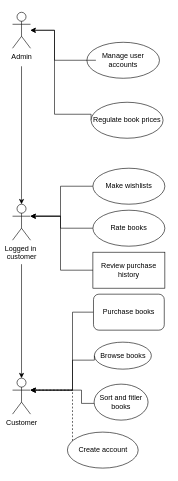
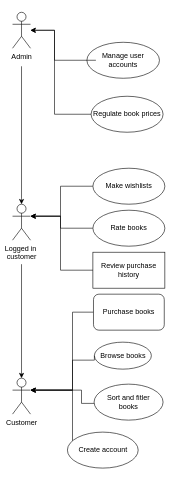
  <mxCell id="0" />
  <mxCell id="1" parent="0" />
  <mxCell id="2" value="Admin" style="shape=umlActor;verticalLabelPosition=bottom;verticalAlign=top;html=1;outlineConnect=0;" parent="1" vertex="1"><mxGeometry x="20" y="20" width="30" height="60" as="geometry" /></mxCell>
  <mxCell id="3" value="Logged in&amp;nbsp;&lt;div&gt;customer&lt;/div&gt;" style="shape=umlActor;verticalLabelPosition=bottom;verticalAlign=top;html=1;outlineConnect=0;" parent="1" vertex="1"><mxGeometry x="20" y="340" width="30" height="60" as="geometry" /></mxCell>
  <mxCell id="4" value="Customer" style="shape=umlActor;verticalLabelPosition=bottom;verticalAlign=top;html=1;outlineConnect=0;" parent="1" vertex="1"><mxGeometry x="20" y="630" width="30" height="60" as="geometry" /></mxCell>
  <mxCell id="5" value="Browse books" style="ellipse;whiteSpace=wrap;html=1;" parent="1" vertex="1"><mxGeometry x="156.5" y="570" width="95" height="45" as="geometry" /></mxCell>
  <mxCell id="6" style="edgeStyle=orthogonalEdgeStyle;rounded=0;orthogonalLoop=1;jettySize=auto;html=1;entryX=1;entryY=0.333;entryDx=0;entryDy=0;entryPerimeter=0;" parent="1" source="7" target="4" edge="1"><mxGeometry relative="1" as="geometry"><Array as="points"><mxPoint x="120" y="520" /><mxPoint x="120" y="650" /></Array></mxGeometry></mxCell>
  <mxCell id="7" value="Purchase books" style="whiteSpace=wrap;html=1;strokeColor=default;align=center;verticalAlign=middle;fontFamily=Helvetica;fontSize=12;fontColor=default;fillColor=default;rounded=1;" parent="1" vertex="1"><mxGeometry x="155" y="490" width="118" height="60" as="geometry" /></mxCell>
  <mxCell id="8" style="edgeStyle=orthogonalEdgeStyle;rounded=0;orthogonalLoop=1;jettySize=auto;html=1;entryX=0.5;entryY=0.5;entryDx=0;entryDy=0;entryPerimeter=0;exitX=0.004;exitY=0.535;exitDx=0;exitDy=0;exitPerimeter=0;" parent="1" source="9" edge="1"><mxGeometry relative="1" as="geometry"><mxPoint x="171" y="660" as="sourcePoint" /><mxPoint x="50" y="650" as="targetPoint" /><Array as="points"><mxPoint x="135" y="672" /><mxPoint x="135" y="650" /></Array></mxGeometry></mxCell>
- <mxCell id="9" value="Sort and fitler&lt;div&gt;books&lt;/div&gt;" style="ellipse;whiteSpace=wrap;html=1;" parent="1" vertex="1"><mxGeometry x="156" y="640" width="90" height="60" as="geometry" /></mxCell>
- <mxCell id="10" style="edgeStyle=orthogonalEdgeStyle;rounded=0;orthogonalLoop=1;jettySize=auto;html=1;fontFamily=Helvetica;fontSize=12;fontColor=default;dashed=1;" edge="1" parent="1" source="11" target="4"><mxGeometry relative="1" as="geometry"><Array as="points"><mxPoint x="120" y="760" /><mxPoint x="120" y="650" /></Array></mxGeometry></mxCell>
+ <mxCell id="9" value="Sort and fitler&lt;div&gt;books&lt;/div&gt;" style="ellipse;whiteSpace=wrap;html=1;" parent="1" vertex="1"><mxGeometry x="156" y="640" width="115" height="60" as="geometry" /></mxCell>
+ <mxCell id="10" style="edgeStyle=orthogonalEdgeStyle;rounded=0;orthogonalLoop=1;jettySize=auto;html=1;fontFamily=Helvetica;fontSize=12;fontColor=default;" edge="1" parent="1" source="11" target="4"><mxGeometry relative="1" as="geometry"><Array as="points"><mxPoint x="120" y="760" /><mxPoint x="120" y="650" /></Array></mxGeometry></mxCell>
  <mxCell id="11" value="Create account" style="ellipse;whiteSpace=wrap;html=1;" parent="1" vertex="1"><mxGeometry x="111.5" y="720" width="118" height="60" as="geometry" /></mxCell>
  <mxCell id="12" value="Review purchase history" style="whiteSpace=wrap;html=1;strokeColor=default;align=center;verticalAlign=middle;fontFamily=Helvetica;fontSize=12;fontColor=default;fillColor=default;rounded=0;" parent="1" vertex="1"><mxGeometry x="154" y="420" width="120" height="60" as="geometry" /></mxCell>
  <mxCell id="13" style="edgeStyle=orthogonalEdgeStyle;rounded=0;orthogonalLoop=1;jettySize=auto;html=1;" parent="1" source="14" edge="1"><mxGeometry relative="1" as="geometry"><mxPoint x="50" y="360" as="targetPoint" /><Array as="points"><mxPoint x="100" y="380" /><mxPoint x="100" y="360" /></Array></mxGeometry></mxCell>
  <mxCell id="14" value="Rate books" style="ellipse;whiteSpace=wrap;html=1;" parent="1" vertex="1"><mxGeometry x="154" y="350" width="120" height="60" as="geometry" /></mxCell>
  <mxCell id="15" style="edgeStyle=orthogonalEdgeStyle;rounded=0;orthogonalLoop=1;jettySize=auto;html=1;" parent="1" source="16" edge="1"><mxGeometry relative="1" as="geometry"><mxPoint x="50" y="360" as="targetPoint" /><Array as="points"><mxPoint x="100" y="310" /><mxPoint x="100" y="360" /></Array></mxGeometry></mxCell>
  <mxCell id="16" value="Make wishlists" style="ellipse;whiteSpace=wrap;html=1;" parent="1" vertex="1"><mxGeometry x="154" y="280" width="120" height="60" as="geometry" /></mxCell>
  <mxCell id="17" style="edgeStyle=orthogonalEdgeStyle;rounded=0;orthogonalLoop=1;jettySize=auto;html=1;exitX=0;exitY=0.5;exitDx=0;exitDy=0;" parent="1" source="19" edge="1" target="2"><mxGeometry relative="1" as="geometry"><mxPoint x="50" y="230" as="targetPoint" /><mxPoint x="150" y="240" as="sourcePoint" /><Array as="points"><mxPoint x="90" y="190" /><mxPoint x="90" y="50" /></Array></mxGeometry></mxCell>
  <mxCell id="18" value="Manage user accounts" style="ellipse;whiteSpace=wrap;html=1;" parent="1" vertex="1"><mxGeometry x="144" y="70" width="121" height="60" as="geometry" /></mxCell>
- <mxCell id="19" value="Regulate book prices" style="ellipse;whiteSpace=wrap;html=1;" parent="1" vertex="1"><mxGeometry x="151" y="170" width="120" height="60" as="geometry" /></mxCell>
+ <mxCell id="19" value="Regulate book prices" style="ellipse;whiteSpace=wrap;html=1;" parent="1" vertex="1"><mxGeometry x="151" y="160" width="120" height="60" as="geometry" /></mxCell>
  <mxCell id="20" style="edgeStyle=orthogonalEdgeStyle;rounded=0;orthogonalLoop=1;jettySize=auto;html=1;exitX=0;exitY=0.5;exitDx=0;exitDy=0;" parent="1" source="5" edge="1"><mxGeometry relative="1" as="geometry"><Array as="points"><mxPoint x="120" y="600" /><mxPoint x="120" y="650" /></Array><mxPoint x="150" y="600" as="sourcePoint" /><mxPoint x="50" y="650" as="targetPoint" /></mxGeometry></mxCell>
  <mxCell id="21" value="" style="endArrow=classic;html=1;rounded=0;" parent="1" target="3" edge="1"><mxGeometry width="50" height="50" relative="1" as="geometry"><mxPoint x="35" y="110" as="sourcePoint" /><mxPoint x="240" y="390" as="targetPoint" /><Array as="points"><mxPoint x="35" y="330" /></Array></mxGeometry></mxCell>
  <mxCell id="22" value="" style="endArrow=classic;html=1;rounded=0;entryX=0.5;entryY=0;entryDx=0;entryDy=0;entryPerimeter=0;" parent="1" target="4" edge="1"><mxGeometry width="50" height="50" relative="1" as="geometry"><mxPoint x="35" y="440" as="sourcePoint" /><mxPoint x="45" y="350" as="targetPoint" /></mxGeometry></mxCell>
  <mxCell id="23" style="edgeStyle=orthogonalEdgeStyle;rounded=0;orthogonalLoop=1;jettySize=auto;html=1;entryX=0.5;entryY=0.5;entryDx=0;entryDy=0;entryPerimeter=0;fontFamily=Helvetica;fontSize=12;fontColor=default;" edge="1" parent="1"><mxGeometry relative="1" as="geometry"><mxPoint x="159" y="100" as="sourcePoint" /><mxPoint x="50" y="50" as="targetPoint" /><Array as="points"><mxPoint x="90" y="100" /><mxPoint x="90" y="50" /></Array></mxGeometry></mxCell>
  <mxCell id="24" style="edgeStyle=orthogonalEdgeStyle;rounded=0;orthogonalLoop=1;jettySize=auto;html=1;entryX=1;entryY=0.333;entryDx=0;entryDy=0;entryPerimeter=0;fontFamily=Helvetica;fontSize=12;fontColor=default;" edge="1" parent="1" source="12" target="3"><mxGeometry relative="1" as="geometry"><Array as="points"><mxPoint x="100" y="450" /><mxPoint x="100" y="360" /></Array></mxGeometry></mxCell>
